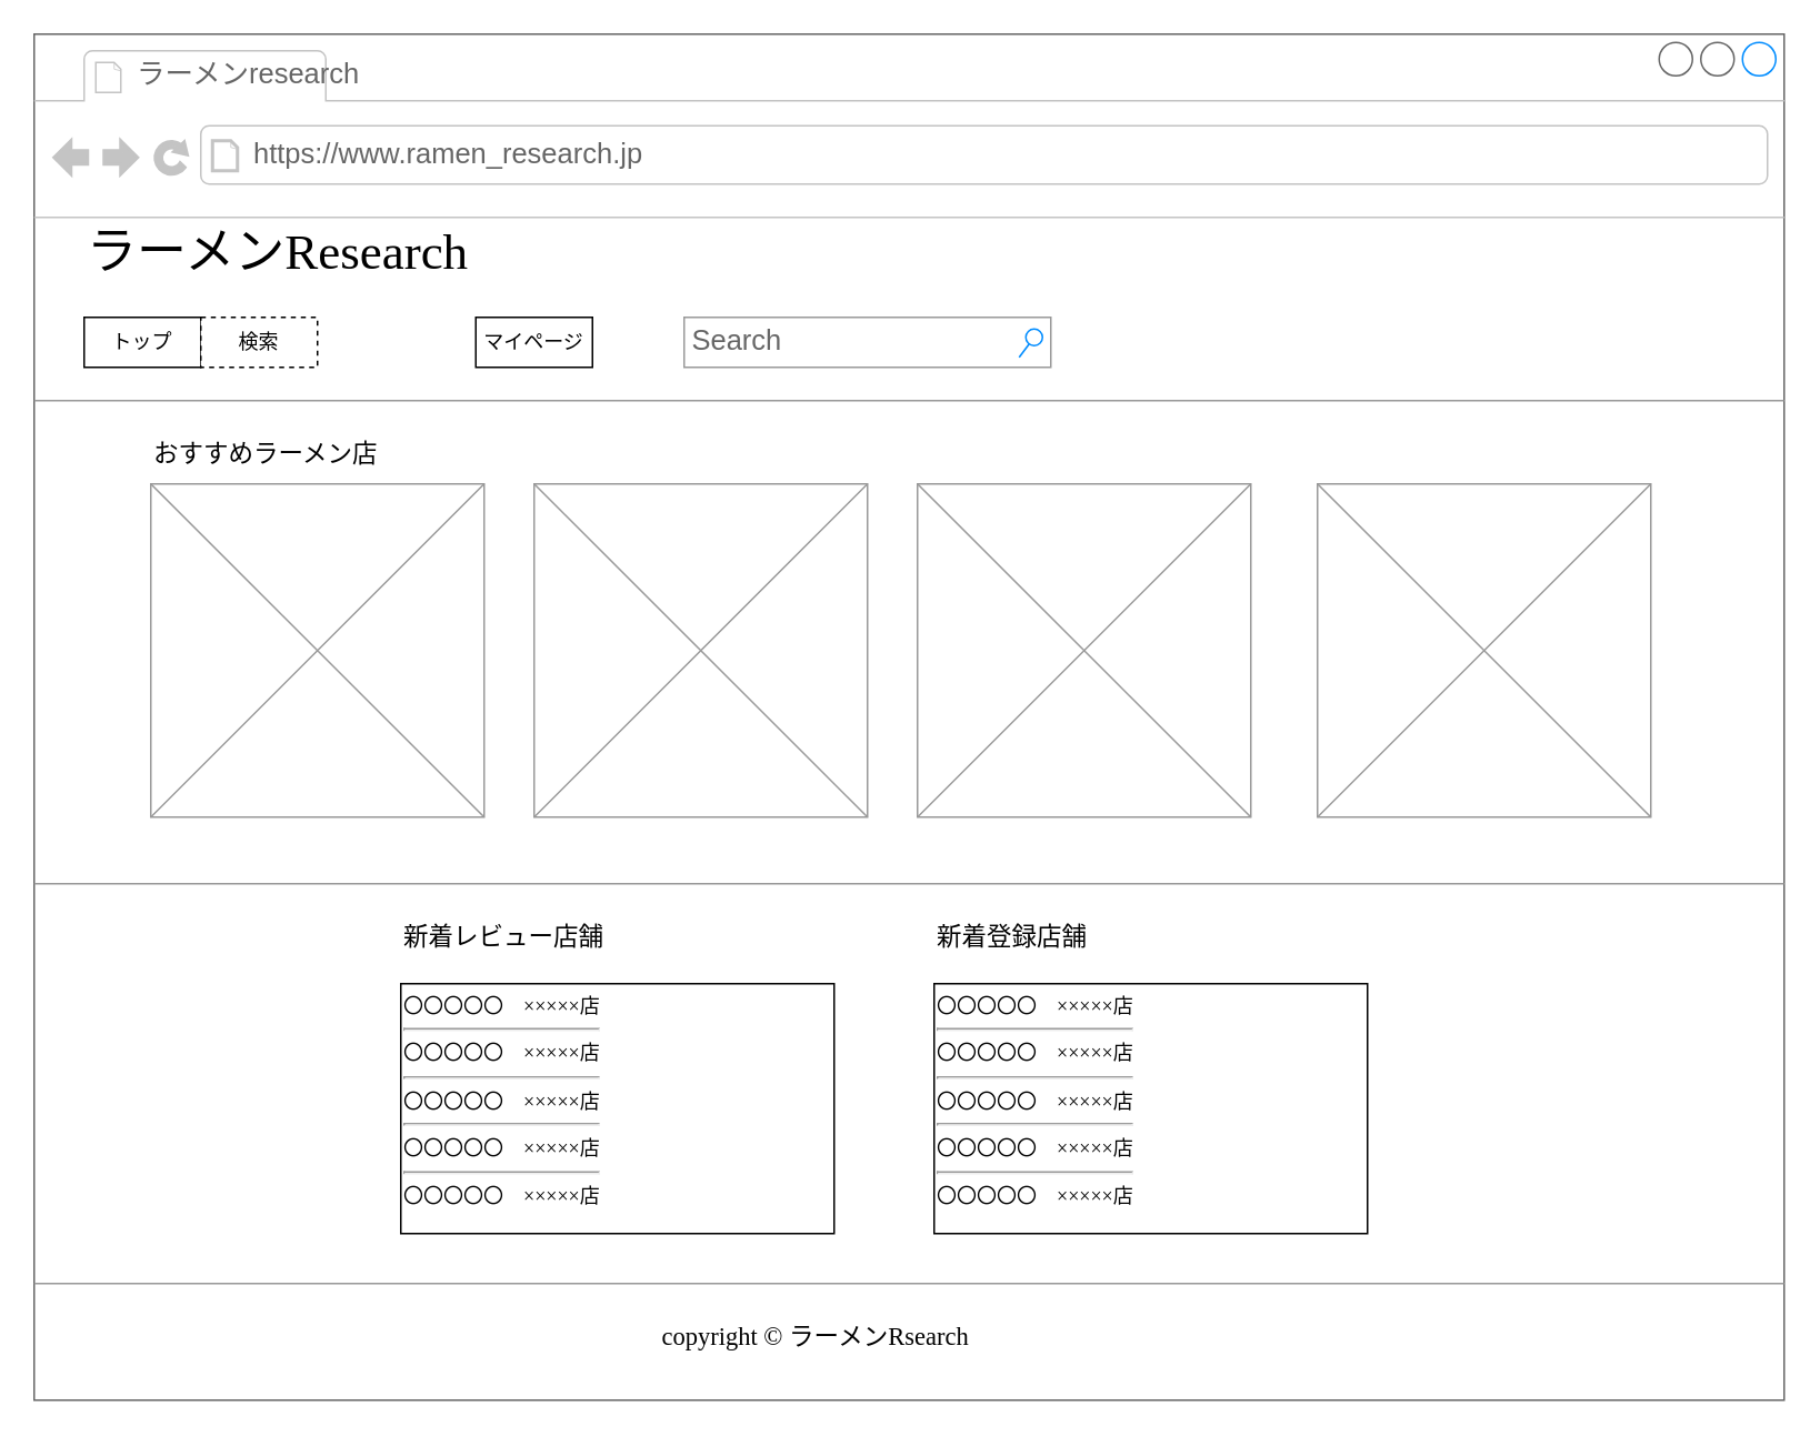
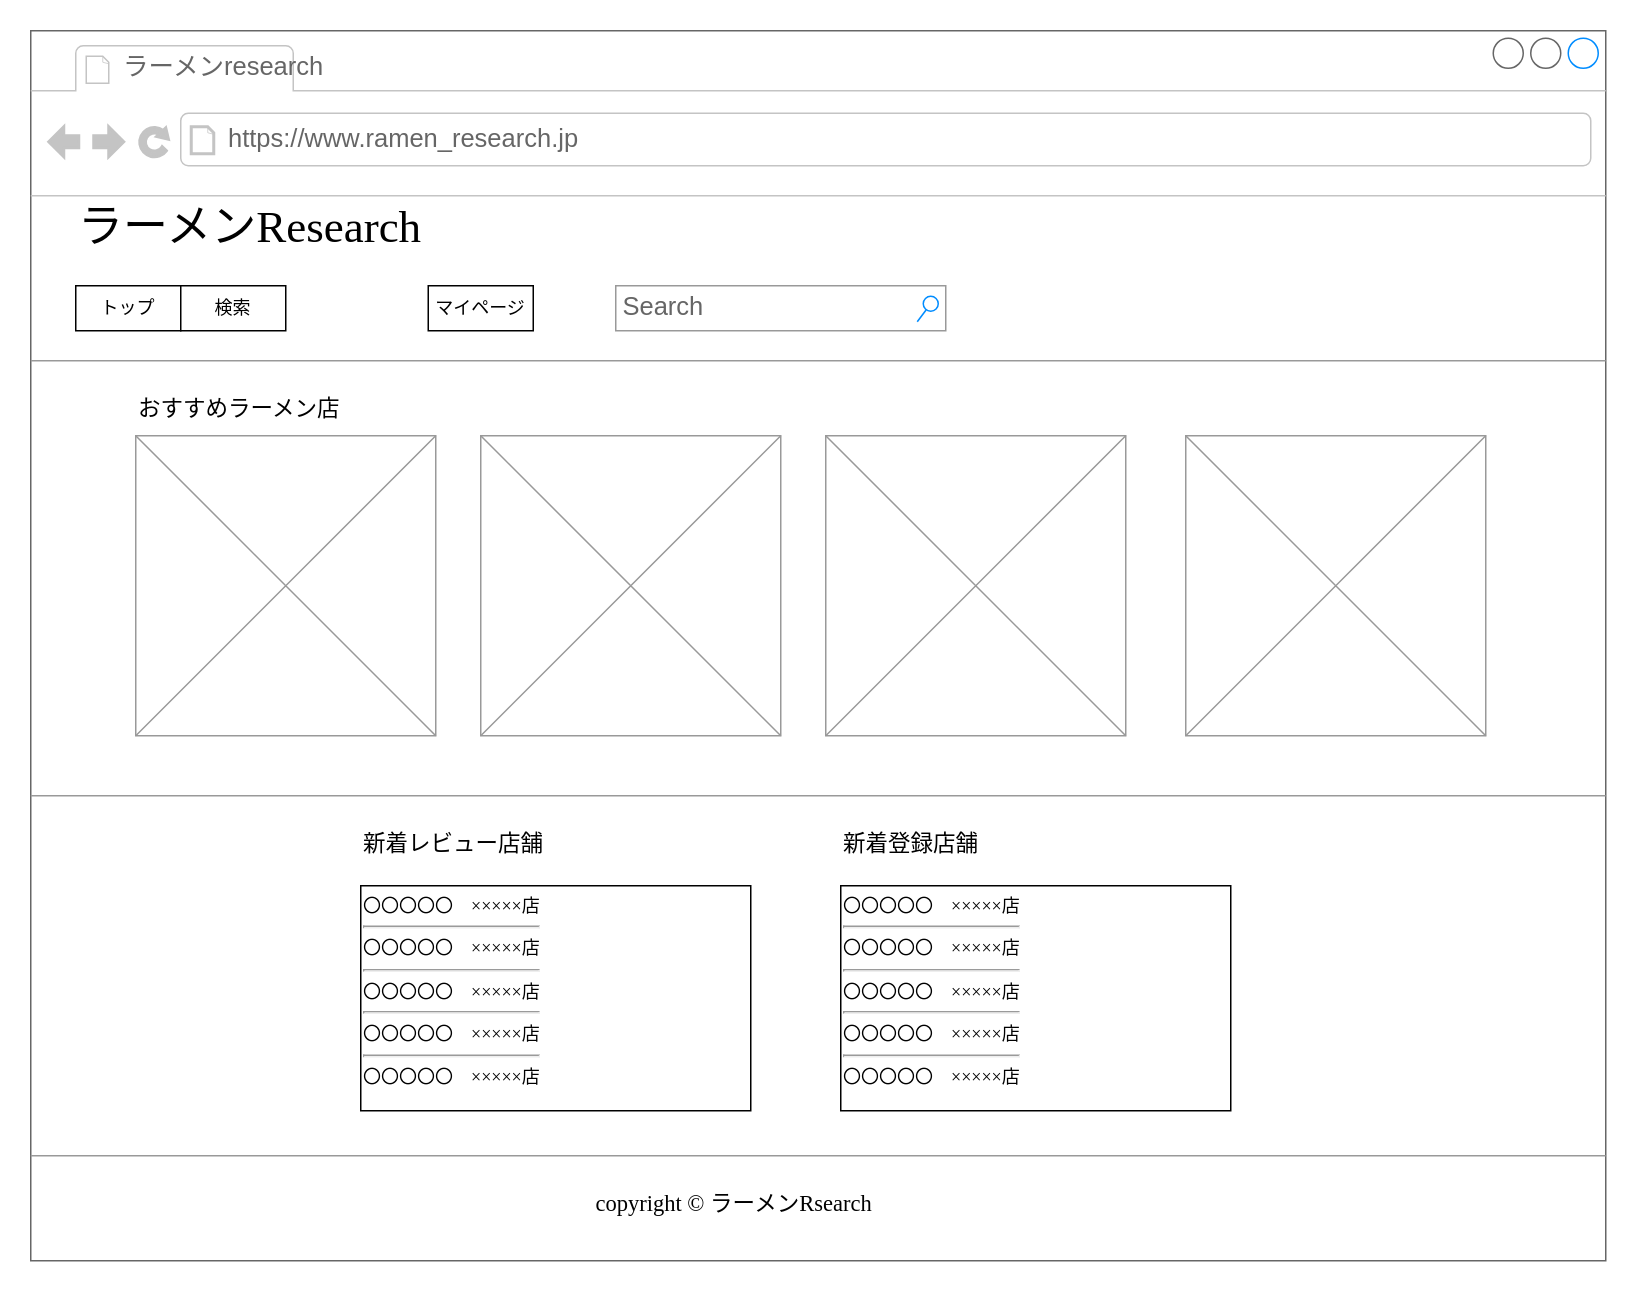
  <mxCell id="0" />
  <mxCell id="1" parent="0" />
  <mxCell id="2" value="" style="strokeWidth=1;shadow=0;dashed=0;align=center;html=1;shape=mxgraph.mockup.containers.browserWindow;rSize=0;strokeColor=#666666;mainText=,;recursiveResize=0;rounded=0;labelBackgroundColor=none;fontFamily=Verdana;fontSize=12" parent="1" vertex="1"><mxGeometry x="20" y="20" width="1050" height="820" as="geometry" /></mxCell>
  <mxCell id="3" value="ラーメンresearch" style="strokeWidth=1;shadow=0;dashed=0;align=center;html=1;shape=mxgraph.mockup.containers.anchor;fontSize=17;fontColor=#666666;align=left;" parent="2" vertex="1"><mxGeometry x="60" y="12" width="110" height="26" as="geometry" /></mxCell>
  <mxCell id="4" value="https://www.ramen_research.jp" style="strokeWidth=1;shadow=0;dashed=0;align=center;html=1;shape=mxgraph.mockup.containers.anchor;rSize=0;fontSize=17;fontColor=#666666;align=left;" parent="2" vertex="1"><mxGeometry x="130" y="60" width="250" height="26" as="geometry" /></mxCell>
  <mxCell id="5" value="ラーメンResearch" style="text;html=1;points=[];align=left;verticalAlign=top;spacingTop=-4;fontSize=30;fontFamily=Verdana" parent="2" vertex="1"><mxGeometry x="30" y="110" width="340" height="50" as="geometry" /></mxCell>
  <mxCell id="6" value="Search" style="strokeWidth=1;shadow=0;dashed=0;align=center;html=1;shape=mxgraph.mockup.forms.searchBox;strokeColor=#999999;mainText=;strokeColor2=#008cff;fontColor=#666666;fontSize=17;align=left;spacingLeft=3;rounded=0;labelBackgroundColor=none;" parent="2" vertex="1"><mxGeometry x="390" y="170" width="220" height="30" as="geometry" /></mxCell>
  <mxCell id="7" value="" style="verticalLabelPosition=bottom;shadow=0;dashed=0;align=center;html=1;verticalAlign=top;strokeWidth=1;shape=mxgraph.mockup.markup.line;strokeColor=#999999;rounded=0;labelBackgroundColor=none;fillColor=#ffffff;fontFamily=Verdana;fontSize=12;fontColor=#000000;" parent="2" vertex="1"><mxGeometry y="210" width="1050" height="20" as="geometry" /></mxCell>
  <mxCell id="8" value="おすすめラーメン店" style="text;html=1;points=[];align=left;verticalAlign=top;spacingTop=-4;fontSize=15;fontFamily=Verdana" parent="2" vertex="1"><mxGeometry x="70" y="240" width="170" height="30" as="geometry" /></mxCell>
  <mxCell id="9" value="" style="verticalLabelPosition=bottom;shadow=0;dashed=0;align=center;html=1;verticalAlign=top;strokeWidth=1;shape=mxgraph.mockup.markup.line;strokeColor=#999999;rounded=0;labelBackgroundColor=none;fillColor=#ffffff;fontFamily=Verdana;fontSize=12;fontColor=#000000;" parent="2" vertex="1"><mxGeometry y="500" width="1050" height="20" as="geometry" /></mxCell>
  <mxCell id="10" value="新着レビュー店舗" style="text;html=1;points=[];align=left;verticalAlign=top;spacingTop=-4;fontSize=15;fontFamily=Verdana" parent="2" vertex="1"><mxGeometry x="220" y="530" width="170" height="30" as="geometry" /></mxCell>
  <mxCell id="11" value="&lt;div&gt;〇〇〇〇〇　×××××店&lt;/div&gt;&lt;div&gt;&lt;hr id=&quot;null&quot;&gt;&lt;span&gt;&lt;div&gt;〇〇〇〇〇　×××××店&lt;br&gt;&lt;/div&gt;&lt;/span&gt;&lt;/div&gt;&lt;hr id=&quot;null&quot;&gt;&lt;span&gt;&lt;div&gt;〇〇〇〇〇　×××××店&lt;br&gt;&lt;/div&gt;&lt;/span&gt;&lt;hr id=&quot;null&quot;&gt;&lt;div&gt;〇〇〇〇〇　×××××店&lt;/div&gt;&lt;div&gt;&lt;hr id=&quot;null&quot;&gt;&lt;div&gt;〇〇〇〇〇　×××××店&lt;br&gt;&lt;/div&gt;&lt;/div&gt;&lt;div&gt;&lt;br&gt;&lt;/div&gt;&lt;br&gt;&lt;span&gt;&lt;div&gt;&lt;/div&gt;&lt;/span&gt;" style="whiteSpace=wrap;html=1;rounded=0;shadow=0;labelBackgroundColor=none;strokeWidth=1;fontFamily=Verdana;fontSize=12;align=left;verticalAlign=top;" parent="2" vertex="1"><mxGeometry x="220" y="570" width="260" height="150" as="geometry" /></mxCell>
  <mxCell id="12" value="トップ" style="rounded=0;whiteSpace=wrap;html=1;" parent="2" vertex="1"><mxGeometry x="30" y="170" width="70" height="30" as="geometry" /></mxCell>
- <mxCell id="13" value="検索" style="rounded=0;whiteSpace=wrap;html=1;dashed=1;" vertex="1" parent="2"><mxGeometry x="100" y="170" width="70" height="30" as="geometry" /></mxCell>
+ <mxCell id="13" value="検索" style="rounded=0;whiteSpace=wrap;html=1;" vertex="1" parent="2"><mxGeometry x="100" y="170" width="70" height="30" as="geometry" /></mxCell>
  <mxCell id="14" value="マイページ" style="rounded=0;whiteSpace=wrap;html=1;" vertex="1" parent="2"><mxGeometry x="265" y="170" width="70" height="30" as="geometry" /></mxCell>
  <mxCell id="15" value="" style="verticalLabelPosition=bottom;shadow=0;dashed=0;align=center;html=1;verticalAlign=top;strokeWidth=1;shape=mxgraph.mockup.graphics.simpleIcon;strokeColor=#999999;fillColor=#ffffff;rounded=0;labelBackgroundColor=none;fontFamily=Verdana;fontSize=12;fontColor=#000000;" vertex="1" parent="2"><mxGeometry x="70" y="270" width="200" height="200" as="geometry" /></mxCell>
  <mxCell id="16" value="" style="verticalLabelPosition=bottom;shadow=0;dashed=0;align=center;html=1;verticalAlign=top;strokeWidth=1;shape=mxgraph.mockup.graphics.simpleIcon;strokeColor=#999999;fillColor=#ffffff;rounded=0;labelBackgroundColor=none;fontFamily=Verdana;fontSize=12;fontColor=#000000;" vertex="1" parent="2"><mxGeometry x="530" y="270" width="200" height="200" as="geometry" /></mxCell>
  <mxCell id="17" value="" style="verticalLabelPosition=bottom;shadow=0;dashed=0;align=center;html=1;verticalAlign=top;strokeWidth=1;shape=mxgraph.mockup.graphics.simpleIcon;strokeColor=#999999;fillColor=#ffffff;rounded=0;labelBackgroundColor=none;fontFamily=Verdana;fontSize=12;fontColor=#000000;" vertex="1" parent="2"><mxGeometry x="300" y="270" width="200" height="200" as="geometry" /></mxCell>
  <mxCell id="18" value="" style="verticalLabelPosition=bottom;shadow=0;dashed=0;align=center;html=1;verticalAlign=top;strokeWidth=1;shape=mxgraph.mockup.graphics.simpleIcon;strokeColor=#999999;fillColor=#ffffff;rounded=0;labelBackgroundColor=none;fontFamily=Verdana;fontSize=12;fontColor=#000000;" vertex="1" parent="2"><mxGeometry x="770" y="270" width="200" height="200" as="geometry" /></mxCell>
  <mxCell id="19" value="新着登録店舗" style="text;html=1;points=[];align=left;verticalAlign=top;spacingTop=-4;fontSize=15;fontFamily=Verdana" vertex="1" parent="2"><mxGeometry x="540" y="530" width="170" height="30" as="geometry" /></mxCell>
  <mxCell id="20" value="&lt;div&gt;〇〇〇〇〇　×××××店&lt;/div&gt;&lt;div&gt;&lt;hr id=&quot;null&quot;&gt;&lt;span&gt;&lt;div&gt;〇〇〇〇〇　×××××店&lt;br&gt;&lt;/div&gt;&lt;/span&gt;&lt;/div&gt;&lt;hr id=&quot;null&quot;&gt;&lt;span&gt;&lt;div&gt;〇〇〇〇〇　×××××店&lt;br&gt;&lt;/div&gt;&lt;/span&gt;&lt;hr id=&quot;null&quot;&gt;&lt;div&gt;〇〇〇〇〇　×××××店&lt;/div&gt;&lt;div&gt;&lt;hr id=&quot;null&quot;&gt;&lt;div&gt;〇〇〇〇〇　×××××店&lt;br&gt;&lt;/div&gt;&lt;/div&gt;&lt;div&gt;&lt;br&gt;&lt;/div&gt;&lt;br&gt;&lt;span&gt;&lt;div&gt;&lt;/div&gt;&lt;/span&gt;" style="whiteSpace=wrap;html=1;rounded=0;shadow=0;labelBackgroundColor=none;strokeWidth=1;fontFamily=Verdana;fontSize=12;align=left;verticalAlign=top;" vertex="1" parent="2"><mxGeometry x="540" y="570" width="260" height="150" as="geometry" /></mxCell>
  <mxCell id="21" value="" style="verticalLabelPosition=bottom;shadow=0;dashed=0;align=center;html=1;verticalAlign=top;strokeWidth=1;shape=mxgraph.mockup.markup.line;strokeColor=#999999;rounded=0;labelBackgroundColor=none;fillColor=#ffffff;fontFamily=Verdana;fontSize=12;fontColor=#000000;" vertex="1" parent="2"><mxGeometry y="740" width="1050" height="20" as="geometry" /></mxCell>
  <mxCell id="22" value="copyright © ラーメンRsearch" style="text;html=1;points=[];align=left;verticalAlign=top;spacingTop=-4;fontSize=15;fontFamily=Verdana" vertex="1" parent="2"><mxGeometry x="375" y="770" width="290" height="30" as="geometry" /></mxCell>
